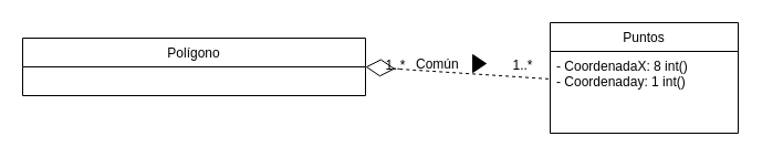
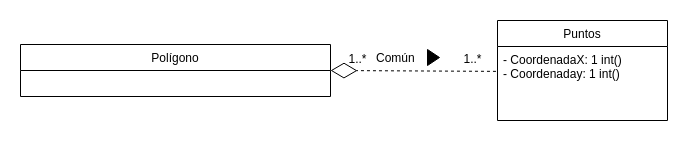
  <mxCell id="0" />
  <mxCell id="1" parent="0" />
- <mxCell id="2" value="Polígono" style="swimlane;fontStyle=0;childLayout=stackLayout;horizontal=1;startSize=26;fillColor=none;horizontalStack=0;resizeParent=1;resizeParentMax=0;resizeLast=0;collapsible=1;marginBottom=0;" vertex="1" parent="1"><mxGeometry x="20" y="34" width="310" height="52" as="geometry" /></mxCell>
+ <mxCell id="2" value="Polígono" style="swimlane;fontStyle=0;childLayout=stackLayout;horizontal=1;startSize=26;fillColor=none;horizontalStack=0;resizeParent=1;resizeParentMax=0;resizeLast=0;collapsible=1;marginBottom=0;" vertex="1" parent="1"><mxGeometry x="20" y="44" width="310" height="52" as="geometry" /></mxCell>
  <mxCell id="3" value="Puntos" style="swimlane;fontStyle=0;childLayout=stackLayout;horizontal=1;startSize=26;fillColor=none;horizontalStack=0;resizeParent=1;resizeParentMax=0;resizeLast=0;collapsible=1;marginBottom=0;" vertex="1" parent="1"><mxGeometry x="497" y="20" width="170" height="100" as="geometry" /></mxCell>
- <mxCell id="4" value="- CoordenadaX: 8 int()&#10;- Coordenaday: 1 int()" style="text;strokeColor=none;fillColor=none;align=left;verticalAlign=top;spacingLeft=4;spacingRight=4;overflow=hidden;rotatable=0;points=[[0,0.5],[1,0.5]];portConstraint=eastwest;" vertex="1" parent="3"><mxGeometry y="26" width="170" height="74" as="geometry" /></mxCell>
+ <mxCell id="4" value="- CoordenadaX: 1 int()&#10;- Coordenaday: 1 int()" style="text;strokeColor=none;fillColor=none;align=left;verticalAlign=top;spacingLeft=4;spacingRight=4;overflow=hidden;rotatable=0;points=[[0,0.5],[1,0.5]];portConstraint=eastwest;" vertex="1" parent="3"><mxGeometry y="26" width="170" height="74" as="geometry" /></mxCell>
  <mxCell id="5" value="" style="endArrow=diamondThin;endFill=0;endSize=24;html=1;entryX=1;entryY=0.5;entryDx=0;entryDy=0;exitX=-0.009;exitY=0.336;exitDx=0;exitDy=0;exitPerimeter=0;dashed=1;" edge="1" parent="1" source="4" target="2"><mxGeometry width="160" relative="1" as="geometry"><mxPoint x="477" y="64" as="sourcePoint" /><mxPoint x="577" y="104" as="targetPoint" /></mxGeometry></mxCell>
  <mxCell id="6" value="1..*" style="text;html=1;align=center;verticalAlign=middle;resizable=0;points=[];autosize=1;strokeColor=none;fillColor=none;" vertex="1" parent="1"><mxGeometry x="337" y="44" width="40" height="30" as="geometry" /></mxCell>
  <mxCell id="7" value="1..*" style="text;html=1;align=center;verticalAlign=middle;resizable=0;points=[];autosize=1;strokeColor=none;fillColor=none;" vertex="1" parent="1"><mxGeometry x="452" y="44" width="40" height="30" as="geometry" /></mxCell>
  <mxCell id="8" value="Común" style="text;strokeColor=none;fillColor=none;align=left;verticalAlign=top;spacingLeft=4;spacingRight=4;overflow=hidden;rotatable=0;points=[[0,0.5],[1,0.5]];portConstraint=eastwest;" vertex="1" parent="1"><mxGeometry x="370" y="44" width="100" height="26" as="geometry" /></mxCell>
  <mxCell id="9" value="" style="triangle;whiteSpace=wrap;html=1;flipH=1;fillColor=#000000;rotation=-180;" vertex="1" parent="1"><mxGeometry x="427" y="49" width="12" height="16" as="geometry" /></mxCell>
